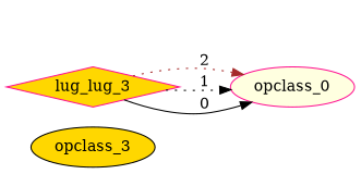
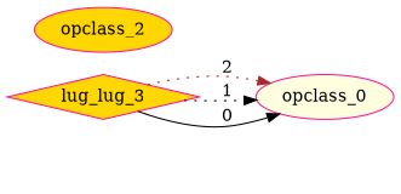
  digraph {
    rankdir=LR
    node [color=deeppink fillcolor=gold style=filled]
    edge [color=black style=dotted]
-   n1 [color=black label=opclass_3]
    n2 [fillcolor=lightyellow label=opclass_0]
+   n3 [label=opclass_2]
    n4 [label=lug_lug_3 shape=diamond]
    n4 -> n2 [color=brown label=2]
    n4 -> n2 [label=1]
    n4 -> n2 [label=0 style=solid]
  }
